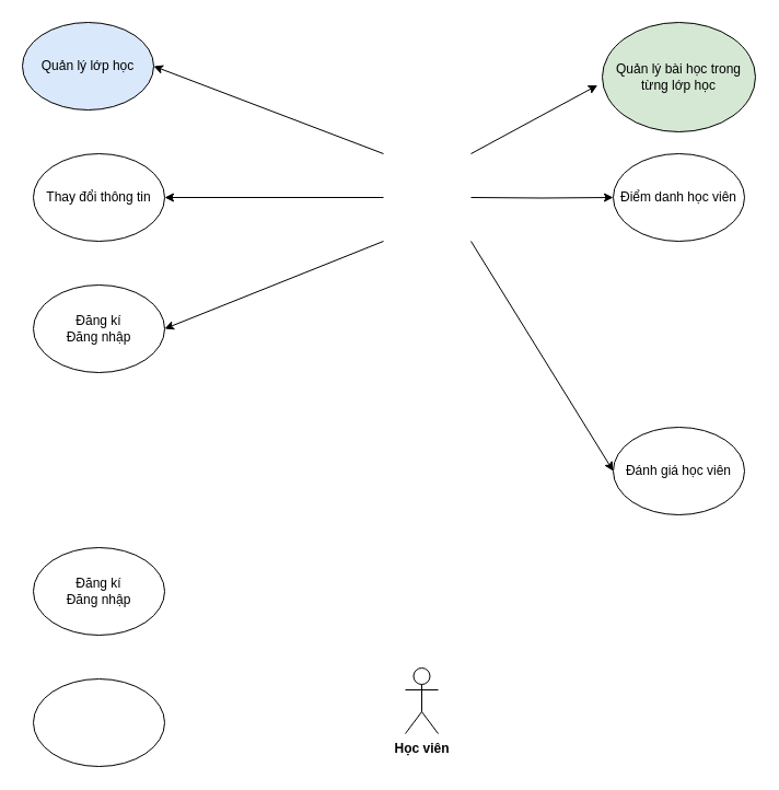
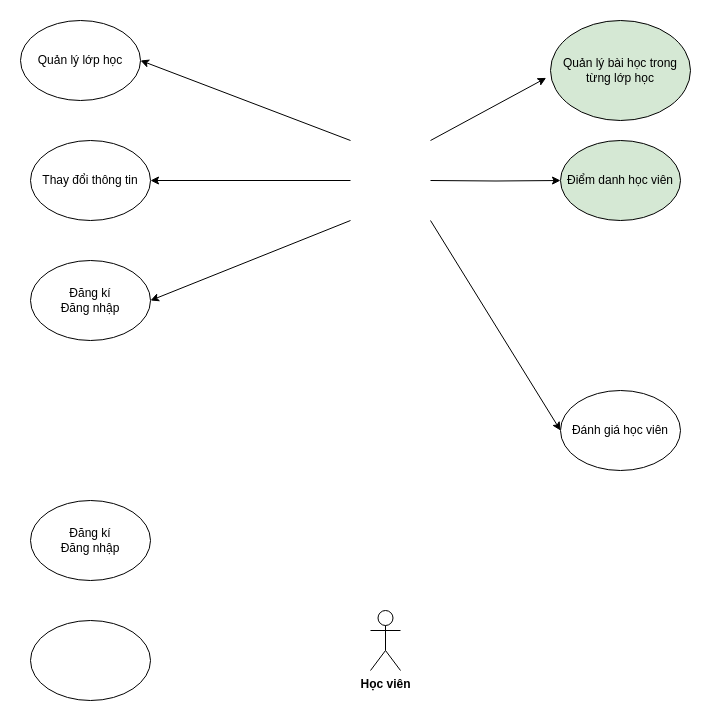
  <mxCell id="0" />
  <mxCell id="1" parent="0" />
  <mxCell id="2" value="" style="edgeStyle=orthogonalEdgeStyle;rounded=0;orthogonalLoop=1;jettySize=auto;html=1;entryX=0;entryY=0.5;entryDx=0;entryDy=0;" edge="1" parent="1" target="7"><mxGeometry relative="1" as="geometry"><mxPoint x="430" y="180" as="sourcePoint" /><mxPoint x="480" y="180" as="targetPoint" /></mxGeometry></mxCell>
  <mxCell id="3" value="Đăng kí&lt;br&gt;Đăng nhập" style="ellipse;whiteSpace=wrap;html=1;" vertex="1" parent="1"><mxGeometry x="30" y="260" width="120" height="80" as="geometry" /></mxCell>
  <mxCell id="4" value="Thay đổi thông tin" style="ellipse;whiteSpace=wrap;html=1;" vertex="1" parent="1"><mxGeometry x="30" y="140" width="120" height="80" as="geometry" /></mxCell>
- <mxCell id="5" value="Quản lý lớp học" style="ellipse;whiteSpace=wrap;html=1;fillColor=#dae8fc;" vertex="1" parent="1"><mxGeometry x="20" y="20" width="120" height="80" as="geometry" /></mxCell>
+ <mxCell id="5" value="Quản lý lớp học" style="ellipse;whiteSpace=wrap;html=1;" vertex="1" parent="1"><mxGeometry x="20" y="20" width="120" height="80" as="geometry" /></mxCell>
  <mxCell id="6" value="Quản lý bài học trong từng lớp học" style="ellipse;whiteSpace=wrap;html=1;fillColor=#d5e8d4;" vertex="1" parent="1"><mxGeometry x="550" y="20" width="140" height="100" as="geometry" /></mxCell>
- <mxCell id="7" value="Điểm danh học viên" style="ellipse;whiteSpace=wrap;html=1;" vertex="1" parent="1"><mxGeometry x="560" y="140" width="120" height="80" as="geometry" /></mxCell>
+ <mxCell id="7" value="Điểm danh học viên" style="ellipse;whiteSpace=wrap;html=1;fillColor=#d5e8d4;" vertex="1" parent="1"><mxGeometry x="560" y="140" width="120" height="80" as="geometry" /></mxCell>
  <mxCell id="8" value="Đánh giá học viên" style="ellipse;whiteSpace=wrap;html=1;" vertex="1" parent="1"><mxGeometry x="560" y="390" width="120" height="80" as="geometry" /></mxCell>
  <mxCell id="9" value="" style="endArrow=classic;html=1;entryX=1;entryY=0.5;entryDx=0;entryDy=0;" edge="1" parent="1" target="4"><mxGeometry width="50" height="50" relative="1" as="geometry"><mxPoint x="350" y="180" as="sourcePoint" /><mxPoint x="310" y="130" as="targetPoint" /></mxGeometry></mxCell>
  <mxCell id="10" value="" style="endArrow=classic;html=1;entryX=1;entryY=0.5;entryDx=0;entryDy=0;" edge="1" parent="1" target="3"><mxGeometry width="50" height="50" relative="1" as="geometry"><mxPoint x="350" y="220" as="sourcePoint" /><mxPoint x="304.4" y="98.64" as="targetPoint" /></mxGeometry></mxCell>
  <mxCell id="11" value="" style="endArrow=classic;html=1;entryX=0;entryY=0.5;entryDx=0;entryDy=0;" edge="1" parent="1" target="8"><mxGeometry width="50" height="50" relative="1" as="geometry"><mxPoint x="430" y="220" as="sourcePoint" /><mxPoint x="314.4" y="108.64" as="targetPoint" /></mxGeometry></mxCell>
  <mxCell id="12" value="" style="endArrow=classic;html=1;entryX=1;entryY=0.5;entryDx=0;entryDy=0;" edge="1" parent="1" target="5"><mxGeometry width="50" height="50" relative="1" as="geometry"><mxPoint x="350" y="140" as="sourcePoint" /><mxPoint x="324.4" y="118.64" as="targetPoint" /></mxGeometry></mxCell>
  <mxCell id="13" value="" style="endArrow=classic;html=1;entryX=-0.031;entryY=0.574;entryDx=0;entryDy=0;entryPerimeter=0;" edge="1" parent="1" target="6"><mxGeometry width="50" height="50" relative="1" as="geometry"><mxPoint x="430" y="140" as="sourcePoint" /><mxPoint x="334.4" y="128.64" as="targetPoint" /></mxGeometry></mxCell>
  <mxCell id="14" value="&lt;b&gt;Học viên&lt;/b&gt;" style="shape=umlActor;verticalLabelPosition=bottom;labelBackgroundColor=#ffffff;verticalAlign=top;html=1;outlineConnect=0;" vertex="1" parent="1"><mxGeometry x="370" y="610" width="30" height="60" as="geometry" /></mxCell>
  <mxCell id="15" value="Đăng kí&lt;br&gt;Đăng nhập" style="ellipse;whiteSpace=wrap;html=1;" vertex="1" parent="1"><mxGeometry x="30" y="500" width="120" height="80" as="geometry" /></mxCell>
  <mxCell id="16" value="" style="ellipse;whiteSpace=wrap;html=1;" vertex="1" parent="1"><mxGeometry x="30" y="620" width="120" height="80" as="geometry" /></mxCell>
